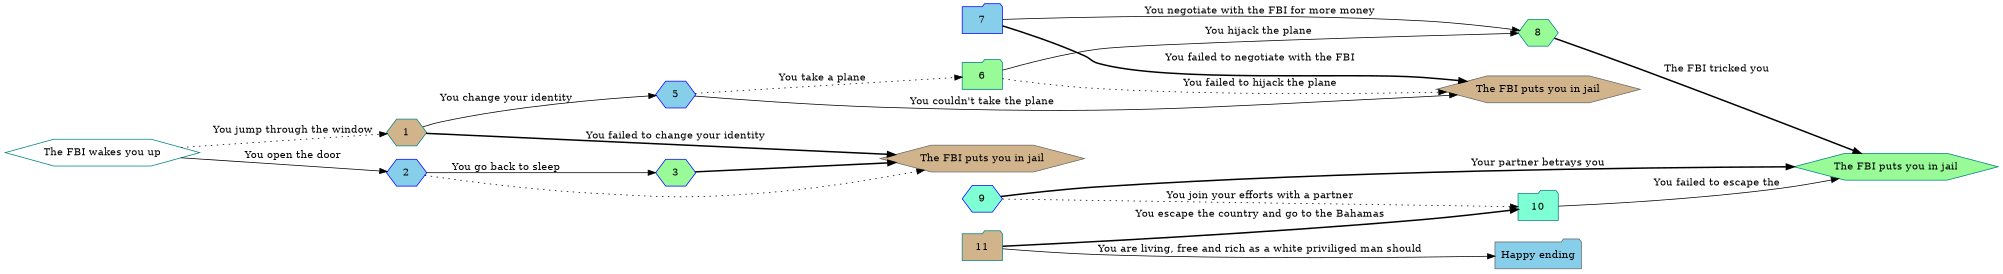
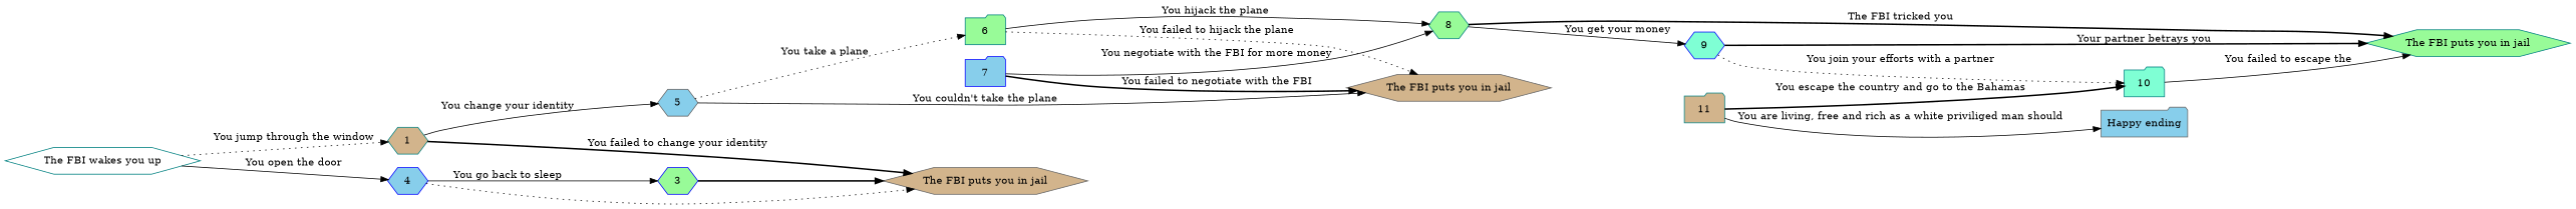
  digraph {
    rankdir=LR
    node [color=teal fillcolor=tan shape=hexagon style=filled]
    edge [style=solid]
    n1 [fillcolor=white label="The FBI wakes you up"]
    1
-   2 [color=blue fillcolor=skyblue]
+   2 [color=blue fillcolor=skyblue label=4]
    n4 [color=gray40 label="The FBI puts you in jail"]
-   5 [color=blue fillcolor=skyblue]
+   5 [color=gray40 fillcolor=skyblue]
    3 [color=blue fillcolor=palegreen]
    n7 [color=gray40 label="The FBI puts you in jail"]
    n8 [fillcolor=palegreen label="The FBI puts you in jail"]
    n9 [color=gray40 fillcolor=skyblue label="Happy ending" shape=folder]
    6 [fillcolor=palegreen shape=folder]
    8 [fillcolor=palegreen]
    7 [color=blue fillcolor=skyblue shape=folder]
    9 [color=blue fillcolor=aquamarine]
    10 [fillcolor=aquamarine shape=folder]
    11 [shape=folder]
    n1 -> 1 [label="You jump through the window" style=dotted]
    n1 -> 2 [label="You open the door"]
    1 -> n4 [label="You failed to change your identity" style=bold]
    1 -> 5 [label="You change your identity"]
    2 -> n4 [style=dotted]
    2 -> 3 [label="You go back to sleep"]
    5 -> n7 [label="You couldn't take the plane"]
    5 -> 6 [label="You take a plane" style=dotted]
    3 -> n4 [style=bold]
    6 -> n7 [label="You failed to hijack the plane" style=dotted]
    6 -> 8 [label="You hijack the plane "]
    8 -> n8 [label="The FBI tricked you" style=bold]
+   8 -> 9 [label="You get your money"]
    7 -> n7 [label="You failed to negotiate with the FBI" style=bold]
    7 -> 8 [label="You negotiate with the FBI for more money"]
    9 -> n8 [label="Your partner betrays you" style=bold]
    9 -> 10 [label="You join your efforts with a partner" style=dotted]
    10 -> n8 [label="You failed to escape the"]
    11 -> n9 [label="You are living, free and rich as a white priviliged man should"]
    11 -> 10 [label="You escape the country and go to the Bahamas" style=bold]
  }
